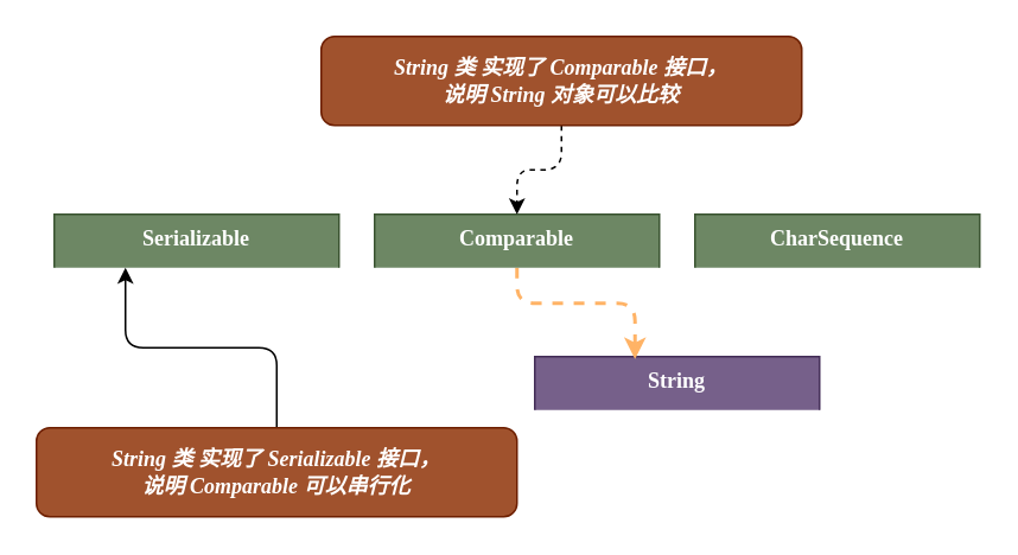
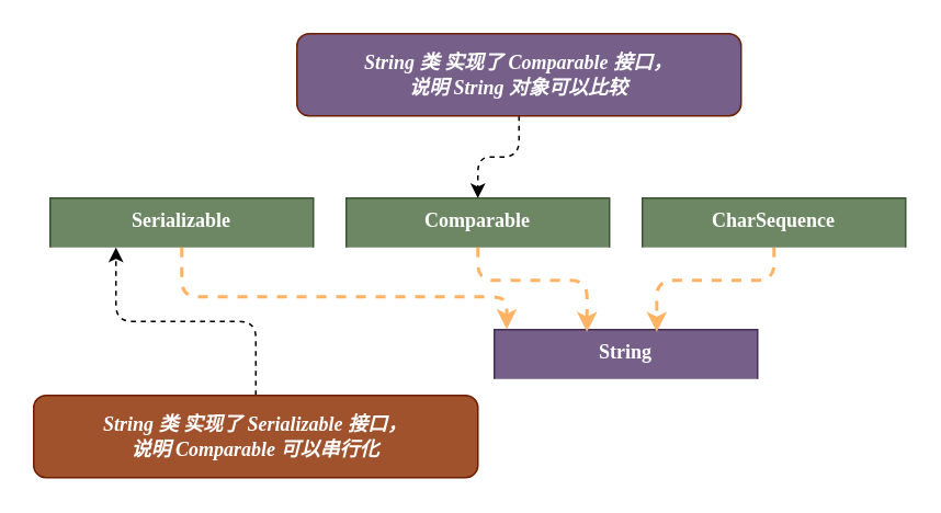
  <mxCell id="0" />
  <mxCell id="1" parent="0" />
  <mxCell id="2" value="String" style="swimlane;fontStyle=1;align=center;verticalAlign=top;childLayout=stackLayout;horizontal=1;startSize=30;horizontalStack=0;resizeParent=1;resizeLast=0;collapsible=1;marginBottom=0;rounded=0;shadow=0;strokeWidth=1;fontFamily=Verdana;labelBackgroundColor=none;labelBorderColor=none;fillColor=#76608a;fontColor=#ffffff;strokeColor=#432D57;swimlaneLine=0;connectable=1;allowArrows=1;expand=1;" parent="1" vertex="1"><mxGeometry x="300" y="200" width="160" height="30" as="geometry"><mxRectangle x="230" y="140" width="160" height="26" as="alternateBounds" /></mxGeometry></mxCell>
  <mxCell id="3" style="edgeStyle=elbowEdgeStyle;elbow=vertical;html=1;entryX=0.352;entryY=0.047;entryDx=0;entryDy=0;entryPerimeter=0;dashed=1;strokeWidth=2;strokeColor=#FFB366;" parent="1" source="4" target="2" edge="1"><mxGeometry relative="1" as="geometry"><Array as="points"><mxPoint x="290" y="170" /></Array></mxGeometry></mxCell>
  <mxCell id="4" value="Comparable" style="swimlane;fontStyle=1;align=center;verticalAlign=top;childLayout=stackLayout;horizontal=1;startSize=30;horizontalStack=0;resizeParent=1;resizeLast=0;collapsible=1;marginBottom=0;rounded=0;shadow=0;strokeWidth=1;fontFamily=Verdana;labelBackgroundColor=none;labelBorderColor=none;fillColor=#6d8764;fontColor=#ffffff;strokeColor=#3A5431;swimlaneLine=0;connectable=1;allowArrows=1;expand=1;movable=1;" parent="1" vertex="1"><mxGeometry x="210" y="120" width="160" height="30" as="geometry"><mxRectangle x="200" y="160" width="160" height="26" as="alternateBounds" /></mxGeometry></mxCell>
+ <mxCell id="5" style="edgeStyle=elbowEdgeStyle;html=1;elbow=vertical;entryX=0.047;entryY=-0.007;entryDx=0;entryDy=0;entryPerimeter=0;dashed=1;strokeWidth=2;strokeColor=#FFB366;" parent="1" source="6" target="2" edge="1"><mxGeometry relative="1" as="geometry"><Array as="points"><mxPoint x="280" y="180" /></Array></mxGeometry></mxCell>
  <mxCell id="6" value="Serializable" style="swimlane;fontStyle=1;align=center;verticalAlign=top;childLayout=stackLayout;horizontal=1;startSize=30;horizontalStack=0;resizeParent=1;resizeLast=0;collapsible=1;marginBottom=0;rounded=0;shadow=0;strokeWidth=1;fontFamily=Verdana;labelBackgroundColor=none;labelBorderColor=none;fillColor=#6d8764;fontColor=#ffffff;strokeColor=#3A5431;swimlaneLine=0;connectable=1;allowArrows=1;expand=1;movable=1;" parent="1" vertex="1"><mxGeometry x="30" y="120" width="160" height="30" as="geometry"><mxRectangle x="200" y="160" width="160" height="26" as="alternateBounds" /></mxGeometry></mxCell>
+ <mxCell id="7" style="edgeStyle=elbowEdgeStyle;elbow=vertical;html=1;entryX=0.617;entryY=0.047;entryDx=0;entryDy=0;entryPerimeter=0;strokeWidth=2;strokeColor=#FFB366;dashed=1;" parent="1" source="8" target="2" edge="1"><mxGeometry relative="1" as="geometry"><Array as="points"><mxPoint x="470" y="170" /></Array></mxGeometry></mxCell>
  <mxCell id="8" value="CharSequence" style="swimlane;fontStyle=1;align=center;verticalAlign=top;childLayout=stackLayout;horizontal=1;startSize=30;horizontalStack=0;resizeParent=1;resizeLast=0;collapsible=1;marginBottom=0;rounded=0;shadow=0;strokeWidth=1;fontFamily=Verdana;labelBackgroundColor=none;labelBorderColor=none;fillColor=#6d8764;fontColor=#ffffff;strokeColor=#3A5431;swimlaneLine=0;connectable=1;allowArrows=1;expand=1;pointerEvents=1;deletable=1;cloneable=1;rotatable=1;resizable=1;" parent="1" vertex="1"><mxGeometry x="390" y="120" width="160" height="30" as="geometry"><mxRectangle x="230" y="140" width="160" height="26" as="alternateBounds" /></mxGeometry></mxCell>
- <mxCell id="9" style="edgeStyle=elbowEdgeStyle;elbow=vertical;html=1;exitX=0.5;exitY=0;exitDx=0;exitDy=0;entryX=0.25;entryY=1;entryDx=0;entryDy=0;dashed=0;fontFamily=Verdana;" parent="1" source="10" target="6" edge="1"><mxGeometry relative="1" as="geometry" /></mxCell>
+ <mxCell id="9" style="edgeStyle=elbowEdgeStyle;elbow=vertical;html=1;exitX=0.5;exitY=0;exitDx=0;exitDy=0;entryX=0.25;entryY=1;entryDx=0;entryDy=0;dashed=1;fontFamily=Verdana;" parent="1" source="10" target="6" edge="1"><mxGeometry relative="1" as="geometry" /></mxCell>
  <mxCell id="10" value="&lt;font face=&quot;Verdana&quot;&gt;&lt;b&gt;&lt;i&gt;String 类 实现了&amp;nbsp;&lt;span style=&quot;color: rgb(255 , 255 , 255)&quot;&gt;Serializable 接口，&lt;br&gt;说明 Comparable 可以串行化&lt;/span&gt;&lt;/i&gt;&lt;/b&gt;&lt;/font&gt;" style="rounded=1;whiteSpace=wrap;html=1;fillColor=#a0522d;fontColor=#ffffff;strokeColor=#6D1F00;" parent="1" vertex="1"><mxGeometry x="20" y="240" width="270" height="50" as="geometry" /></mxCell>
  <mxCell id="11" style="edgeStyle=elbowEdgeStyle;elbow=vertical;html=1;dashed=1;fontFamily=Verdana;" parent="1" source="12" target="4" edge="1"><mxGeometry relative="1" as="geometry" /></mxCell>
- <mxCell id="12" value="&lt;i&gt;&lt;font face=&quot;Verdana&quot;&gt;&lt;b&gt;String 类 实现了&amp;nbsp;&lt;/b&gt;&lt;/font&gt;&lt;span style=&quot;color: rgb(255 , 255 , 255) ; font-family: &amp;#34;verdana&amp;#34; ; font-weight: 700&quot;&gt;Comparable&lt;/span&gt;&lt;font face=&quot;Verdana&quot;&gt;&lt;b&gt;&lt;span style=&quot;color: rgb(255 , 255 , 255)&quot;&gt;&amp;nbsp;接口，&lt;br&gt;说明 String 对象可以比较&lt;/span&gt;&lt;/b&gt;&lt;/font&gt;&lt;/i&gt;" style="rounded=1;whiteSpace=wrap;html=1;fillColor=#a0522d;fontColor=#ffffff;strokeColor=#6D1F00;" parent="1" vertex="1"><mxGeometry x="180" y="20" width="270" height="50" as="geometry" /></mxCell>
+ <mxCell id="12" value="&lt;i&gt;&lt;font face=&quot;Verdana&quot;&gt;&lt;b&gt;String 类 实现了&amp;nbsp;&lt;/b&gt;&lt;/font&gt;&lt;span style=&quot;color: rgb(255 , 255 , 255) ; font-family: &amp;#34;verdana&amp;#34; ; font-weight: 700&quot;&gt;Comparable&lt;/span&gt;&lt;font face=&quot;Verdana&quot;&gt;&lt;b&gt;&lt;span style=&quot;color: rgb(255 , 255 , 255)&quot;&gt;&amp;nbsp;接口，&lt;br&gt;说明 String 对象可以比较&lt;/span&gt;&lt;/b&gt;&lt;/font&gt;&lt;/i&gt;" style="rounded=1;whiteSpace=wrap;html=1;fillColor=#76608a;fontColor=#ffffff;strokeColor=#6D1F00;" parent="1" vertex="1"><mxGeometry x="180" y="20" width="270" height="50" as="geometry" /></mxCell>
